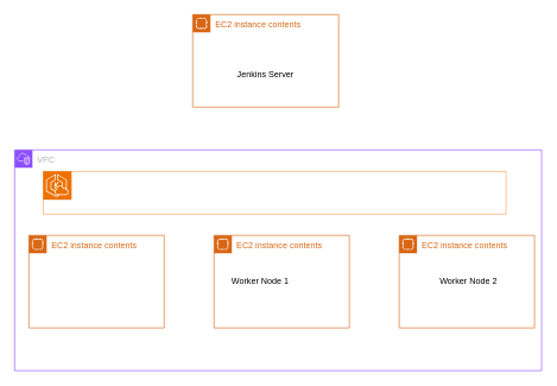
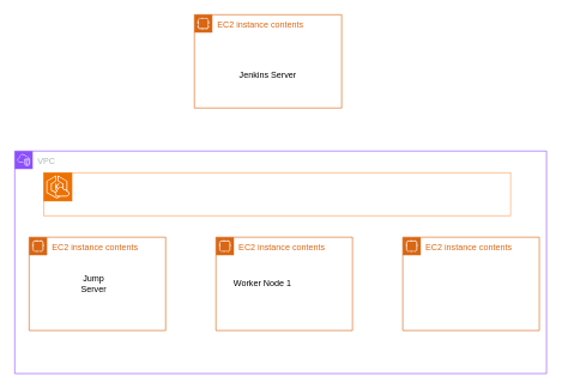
  <mxCell id="0" />
  <mxCell id="1" parent="0" />
  <mxCell id="2" value="EC2 instance contents" style="points=[[0,0],[0.25,0],[0.5,0],[0.75,0],[1,0],[1,0.25],[1,0.5],[1,0.75],[1,1],[0.75,1],[0.5,1],[0.25,1],[0,1],[0,0.75],[0,0.5],[0,0.25]];outlineConnect=0;gradientColor=none;html=1;whiteSpace=wrap;fontSize=12;fontStyle=0;container=1;pointerEvents=0;collapsible=0;recursiveResize=0;shape=mxgraph.aws4.group;grIcon=mxgraph.aws4.group_ec2_instance_contents;strokeColor=#D86613;fillColor=none;verticalAlign=top;align=left;spacingLeft=30;fontColor=#D86613;dashed=0;" vertex="1" parent="1"><mxGeometry x="270" y="20" width="205" height="130" as="geometry" /></mxCell>
  <mxCell id="3" value="Jenkins Server" style="text;html=1;align=center;verticalAlign=middle;whiteSpace=wrap;rounded=0;" vertex="1" parent="2"><mxGeometry x="56.25" y="65" width="92.5" height="40" as="geometry" /></mxCell>
  <mxCell id="4" value="VPC" style="points=[[0,0],[0.25,0],[0.5,0],[0.75,0],[1,0],[1,0.25],[1,0.5],[1,0.75],[1,1],[0.75,1],[0.5,1],[0.25,1],[0,1],[0,0.75],[0,0.5],[0,0.25]];outlineConnect=0;gradientColor=none;html=1;whiteSpace=wrap;fontSize=12;fontStyle=0;container=1;pointerEvents=0;collapsible=0;recursiveResize=0;shape=mxgraph.aws4.group;grIcon=mxgraph.aws4.group_vpc2;strokeColor=#8C4FFF;fillColor=none;verticalAlign=top;align=left;spacingLeft=30;fontColor=#AAB7B8;dashed=0;" vertex="1" parent="1"><mxGeometry x="20" y="210" width="740" height="310" as="geometry" /></mxCell>
  <mxCell id="5" value="EC2 instance contents" style="points=[[0,0],[0.25,0],[0.5,0],[0.75,0],[1,0],[1,0.25],[1,0.5],[1,0.75],[1,1],[0.75,1],[0.5,1],[0.25,1],[0,1],[0,0.75],[0,0.5],[0,0.25]];outlineConnect=0;gradientColor=none;html=1;whiteSpace=wrap;fontSize=12;fontStyle=0;container=1;pointerEvents=0;collapsible=0;recursiveResize=0;shape=mxgraph.aws4.group;grIcon=mxgraph.aws4.group_ec2_instance_contents;strokeColor=#D86613;fillColor=none;verticalAlign=top;align=left;spacingLeft=30;fontColor=#D86613;dashed=0;" vertex="1" parent="4"><mxGeometry x="540" y="120" width="190" height="130" as="geometry" /></mxCell>
- <mxCell id="6" value="Worker Node 2" style="text;strokeColor=none;align=center;fillColor=none;html=1;verticalAlign=middle;whiteSpace=wrap;rounded=0;" vertex="1" parent="5"><mxGeometry x="55" y="50" width="85" height="30" as="geometry" /></mxCell>
  <mxCell id="7" value="EC2 instance contents" style="points=[[0,0],[0.25,0],[0.5,0],[0.75,0],[1,0],[1,0.25],[1,0.5],[1,0.75],[1,1],[0.75,1],[0.5,1],[0.25,1],[0,1],[0,0.75],[0,0.5],[0,0.25]];outlineConnect=0;gradientColor=none;html=1;whiteSpace=wrap;fontSize=12;fontStyle=0;container=1;pointerEvents=0;collapsible=0;recursiveResize=0;shape=mxgraph.aws4.group;grIcon=mxgraph.aws4.group_ec2_instance_contents;strokeColor=#D86613;fillColor=none;verticalAlign=top;align=left;spacingLeft=30;fontColor=#D86613;dashed=0;" vertex="1" parent="4"><mxGeometry x="20" y="120" width="190" height="130" as="geometry" /></mxCell>
+ <mxCell id="8" value="Jump Server" style="text;strokeColor=none;align=center;fillColor=none;html=1;verticalAlign=middle;whiteSpace=wrap;rounded=0;" vertex="1" parent="7"><mxGeometry x="60" y="50" width="60" height="30" as="geometry" /></mxCell>
  <mxCell id="9" value="EC2 instance contents" style="points=[[0,0],[0.25,0],[0.5,0],[0.75,0],[1,0],[1,0.25],[1,0.5],[1,0.75],[1,1],[0.75,1],[0.5,1],[0.25,1],[0,1],[0,0.75],[0,0.5],[0,0.25]];outlineConnect=0;gradientColor=none;html=1;whiteSpace=wrap;fontSize=12;fontStyle=0;container=1;pointerEvents=0;collapsible=0;recursiveResize=0;shape=mxgraph.aws4.group;grIcon=mxgraph.aws4.group_ec2_instance_contents;strokeColor=#D86613;fillColor=none;verticalAlign=top;align=left;spacingLeft=30;fontColor=#D86613;dashed=0;" vertex="1" parent="4"><mxGeometry x="280" y="120" width="190" height="130" as="geometry" /></mxCell>
  <mxCell id="10" value="Worker Node 1" style="text;strokeColor=none;align=center;fillColor=none;html=1;verticalAlign=middle;whiteSpace=wrap;rounded=0;" vertex="1" parent="9"><mxGeometry x="20" y="50" width="90" height="30" as="geometry" /></mxCell>
  <mxCell id="11" value="" style="rounded=0;whiteSpace=wrap;html=1;strokeColor=#FFA057;" vertex="1" parent="4"><mxGeometry x="40" y="30" width="650" height="60" as="geometry" /></mxCell>
  <mxCell id="12" value="" style="sketch=0;points=[[0,0,0],[0.25,0,0],[0.5,0,0],[0.75,0,0],[1,0,0],[0,1,0],[0.25,1,0],[0.5,1,0],[0.75,1,0],[1,1,0],[0,0.25,0],[0,0.5,0],[0,0.75,0],[1,0.25,0],[1,0.5,0],[1,0.75,0]];outlineConnect=0;fontColor=#232F3E;fillColor=#ED7100;strokeColor=#ffffff;dashed=0;verticalLabelPosition=bottom;verticalAlign=top;align=center;html=1;fontSize=12;fontStyle=0;aspect=fixed;shape=mxgraph.aws4.resourceIcon;resIcon=mxgraph.aws4.eks_cloud;" vertex="1" parent="4"><mxGeometry x="40" y="30" width="40" height="40" as="geometry" /></mxCell>
